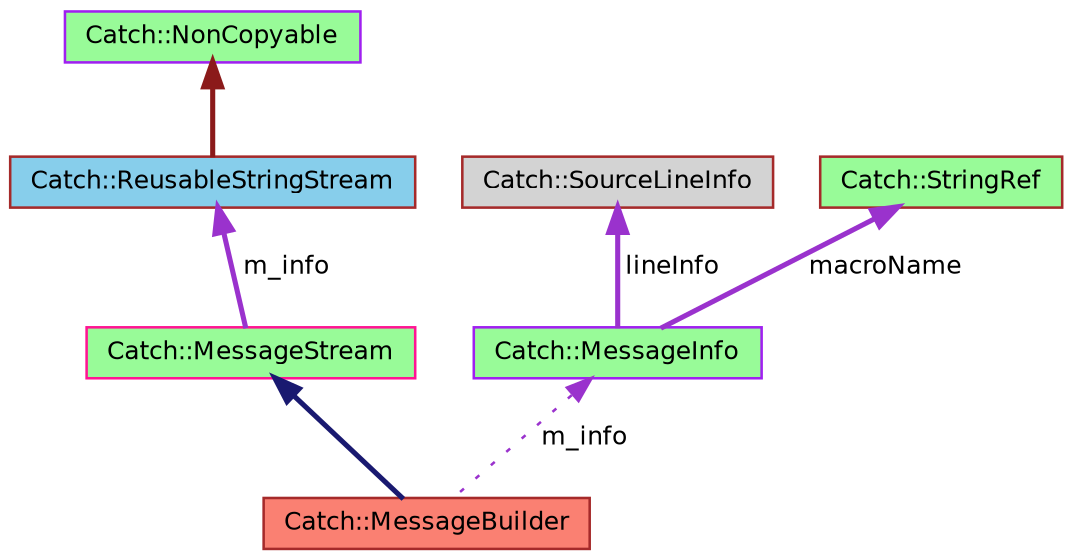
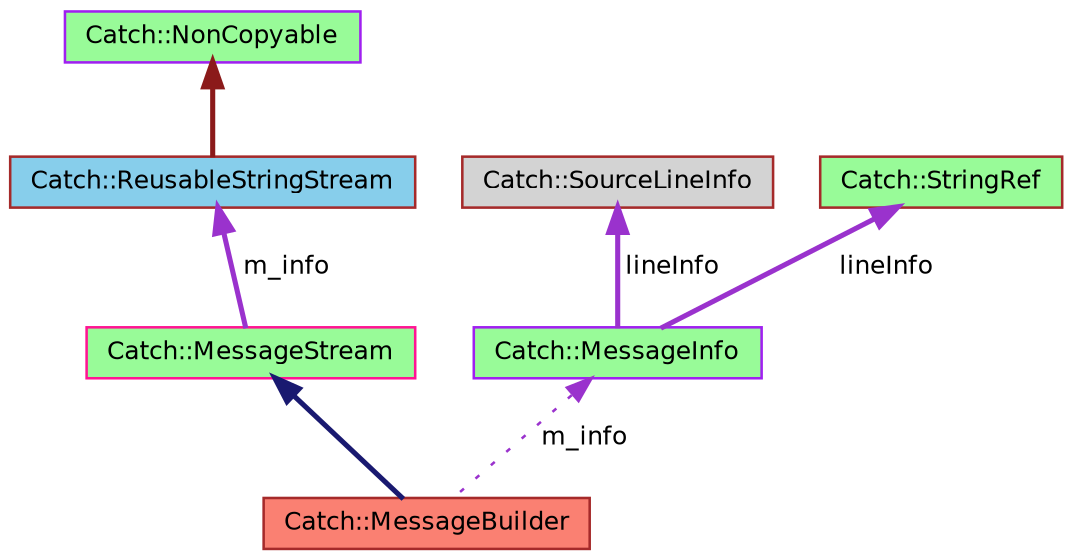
  digraph {
    node [color=brown fillcolor=palegreen fontname=Helvetica fontsize=10 shape=record style=filled]
    edge [color=darkorchid3 dir=back fontname=Helvetica fontsize=10 labelfontname=Helvetica labelfontsize=10 style=bold]
    n1 [fillcolor=salmon fontcolor=black height=0.2 label="Catch::MessageBuilder" width=0.4]
    n2 [color=deeppink height=0.2 label="Catch::MessageStream" width=0.4]
    n3 [fillcolor=skyblue height=0.2 label="Catch::ReusableStringStream" width=0.4]
    n4 [color=purple height=0.2 label="Catch::NonCopyable" width=0.4]
    n5 [color=purple height=0.2 label="Catch::MessageInfo" width=0.4]
    n6 [fillcolor=lightgrey height=0.2 label="Catch::SourceLineInfo" width=0.4]
    n7 [height=0.2 label="Catch::StringRef" width=0.4]
    n2 -> n1 [color=midnightblue]
    n3 -> n2 [label=" m_info"]
    n4 -> n3 [color=firebrick4]
    n5 -> n1 [label=" m_info" style=dotted]
    n6 -> n5 [label=" lineInfo"]
-   n7 -> n5 [label=" macroName"]
+   n7 -> n5 [label=" lineInfo"]
  }
